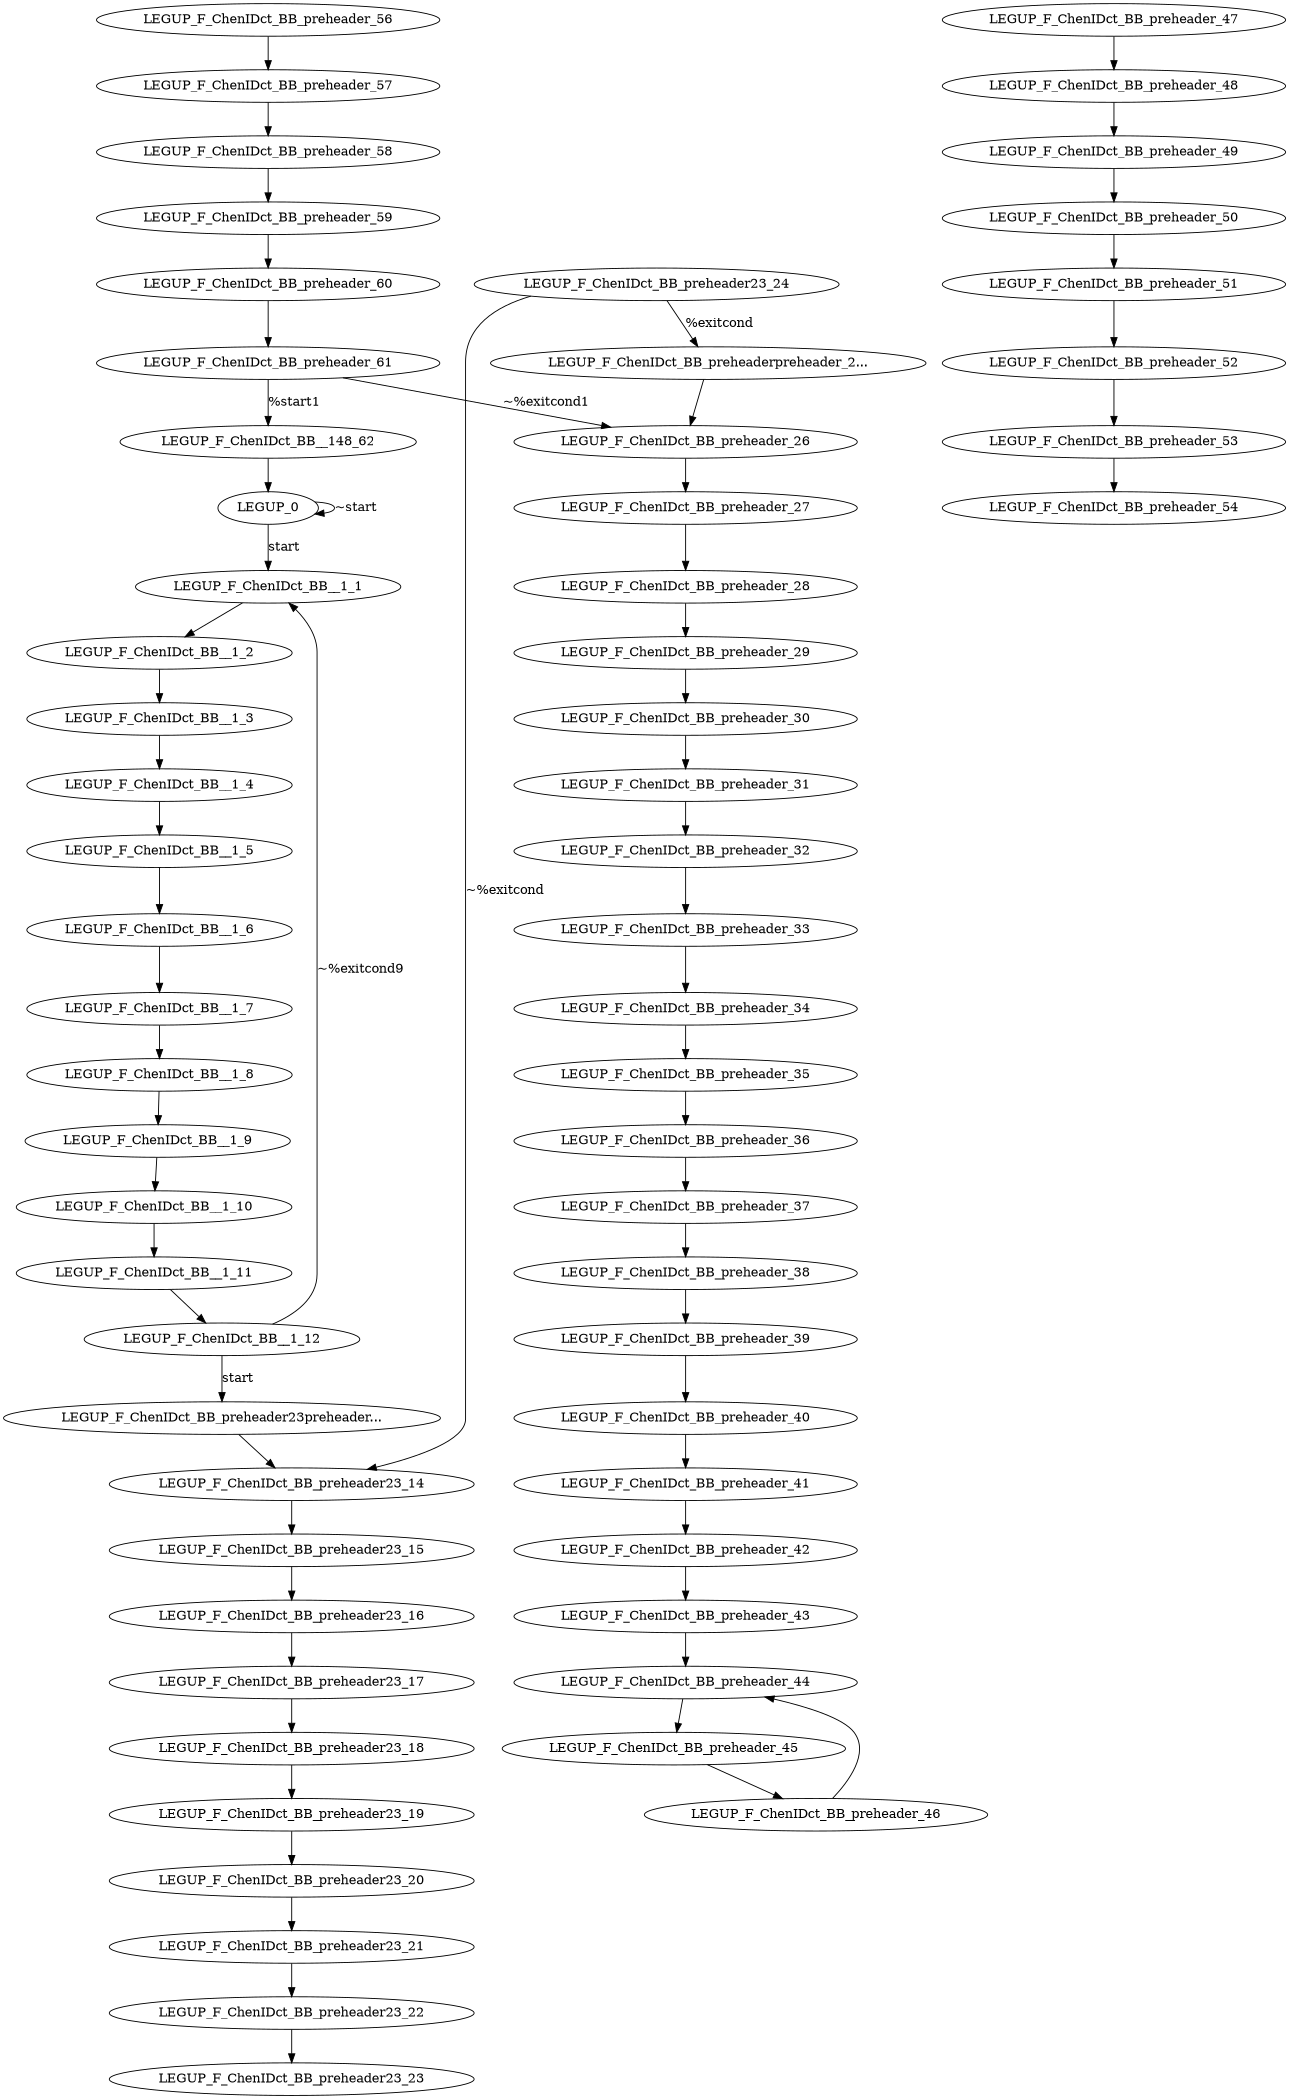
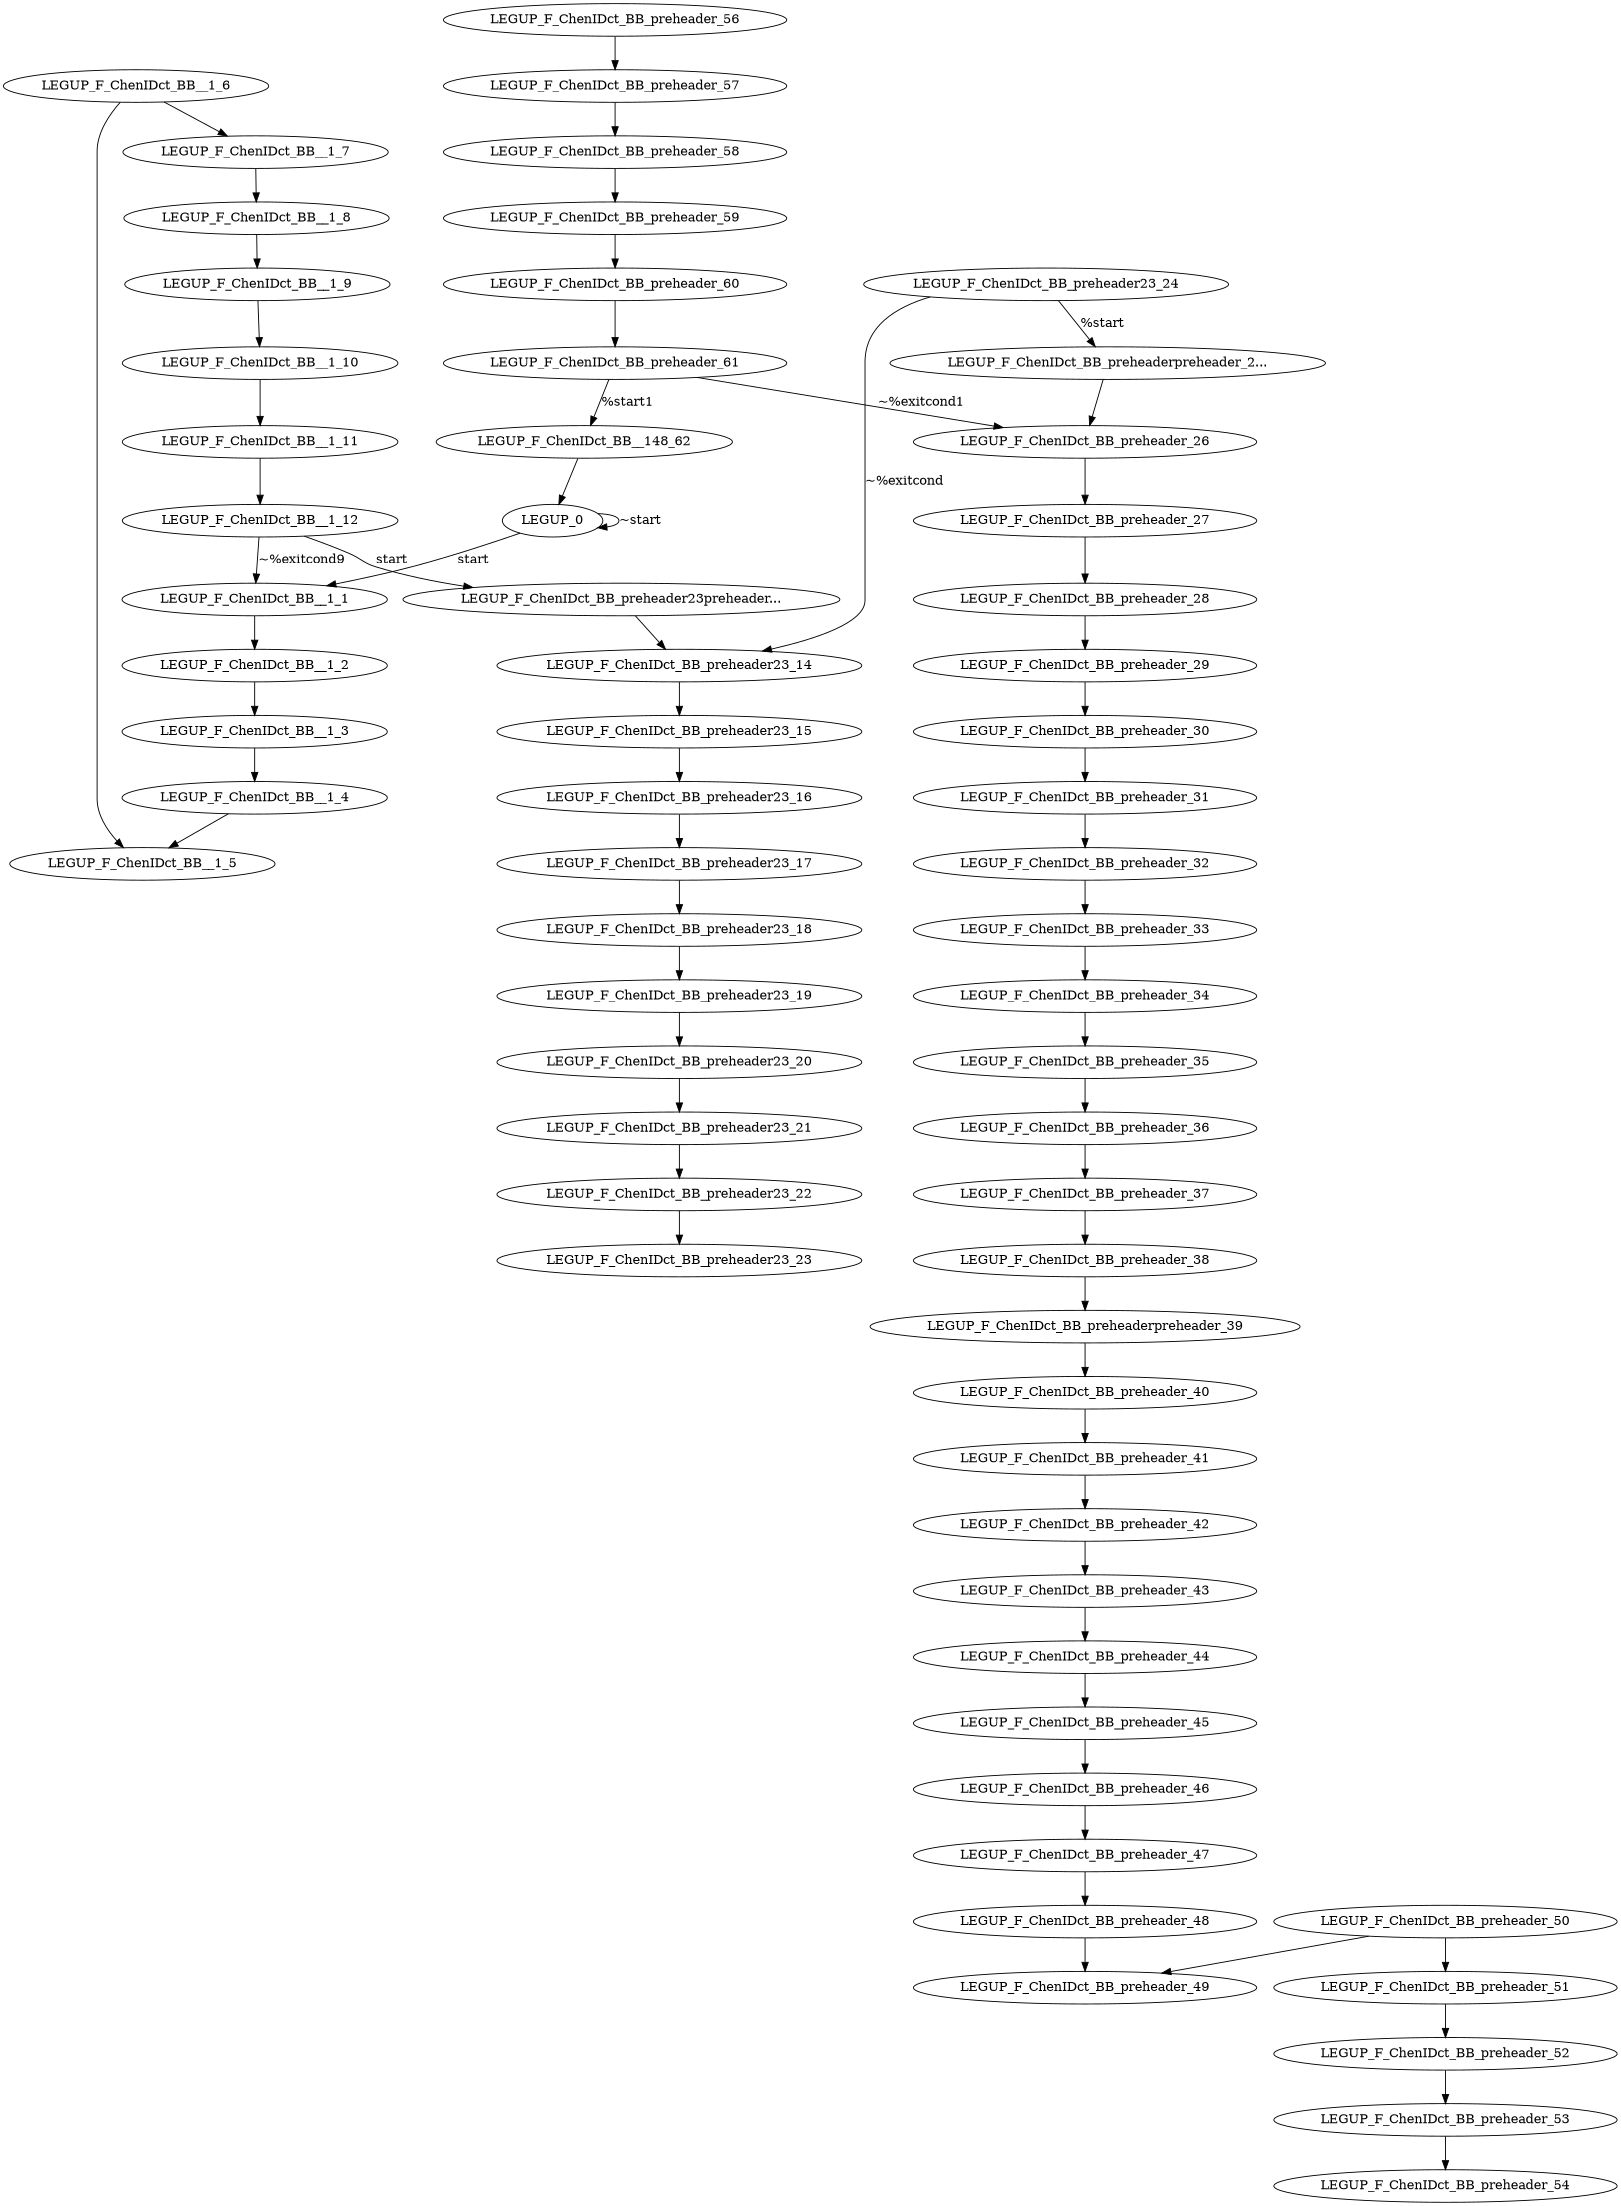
  digraph {
    n1 [label=LEGUP_F_ChenIDct_BB__1_1]
    n2 [label=LEGUP_F_ChenIDct_BB__1_2]
    n3 [label=LEGUP_F_ChenIDct_BB__1_3]
    n4 [label=LEGUP_0]
    n5 [label=LEGUP_F_ChenIDct_BB__1_4]
    n6 [label=LEGUP_F_ChenIDct_BB__1_5]
    n7 [label=LEGUP_F_ChenIDct_BB__1_6]
    n8 [label=LEGUP_F_ChenIDct_BB__1_7]
    n9 [label=LEGUP_F_ChenIDct_BB__1_8]
    n10 [label=LEGUP_F_ChenIDct_BB__1_9]
    n11 [label=LEGUP_F_ChenIDct_BB__1_10]
    n12 [label=LEGUP_F_ChenIDct_BB__1_11]
    n13 [label=LEGUP_F_ChenIDct_BB__1_12]
    n14 [label="LEGUP_F_ChenIDct_BB_preheader23preheader..."]
    n15 [label=LEGUP_F_ChenIDct_BB_preheader23_14]
    n16 [label=LEGUP_F_ChenIDct_BB_preheader23_15]
    n17 [label=LEGUP_F_ChenIDct_BB_preheader23_16]
    n18 [label=LEGUP_F_ChenIDct_BB_preheader23_17]
    n19 [label=LEGUP_F_ChenIDct_BB_preheader23_18]
    n20 [label=LEGUP_F_ChenIDct_BB_preheader23_19]
    n21 [label=LEGUP_F_ChenIDct_BB_preheader23_20]
    n22 [label=LEGUP_F_ChenIDct_BB_preheader23_21]
    n23 [label=LEGUP_F_ChenIDct_BB_preheader23_22]
    n24 [label=LEGUP_F_ChenIDct_BB_preheader23_23]
    n25 [label=LEGUP_F_ChenIDct_BB_preheader23_24]
    n26 [label="LEGUP_F_ChenIDct_BB_preheaderpreheader_2..."]
    n27 [label=LEGUP_F_ChenIDct_BB_preheader_26]
    n28 [label=LEGUP_F_ChenIDct_BB_preheader_27]
    n29 [label=LEGUP_F_ChenIDct_BB_preheader_28]
    n30 [label=LEGUP_F_ChenIDct_BB_preheader_29]
    n31 [label=LEGUP_F_ChenIDct_BB_preheader_30]
    n32 [label=LEGUP_F_ChenIDct_BB_preheader_31]
    n33 [label=LEGUP_F_ChenIDct_BB_preheader_32]
    n34 [label=LEGUP_F_ChenIDct_BB_preheader_33]
    n35 [label=LEGUP_F_ChenIDct_BB_preheader_34]
    n36 [label=LEGUP_F_ChenIDct_BB_preheader_35]
    n37 [label=LEGUP_F_ChenIDct_BB_preheader_36]
    n38 [label=LEGUP_F_ChenIDct_BB_preheader_37]
    n39 [label=LEGUP_F_ChenIDct_BB_preheader_38]
-   n40 [label=LEGUP_F_ChenIDct_BB_preheader_39]
+   n40 [label=LEGUP_F_ChenIDct_BB_preheaderpreheader_39]
    n41 [label=LEGUP_F_ChenIDct_BB_preheader_40]
    n42 [label=LEGUP_F_ChenIDct_BB_preheader_41]
    n43 [label=LEGUP_F_ChenIDct_BB_preheader_42]
    n44 [label=LEGUP_F_ChenIDct_BB_preheader_43]
    n45 [label=LEGUP_F_ChenIDct_BB_preheader_44]
    n46 [label=LEGUP_F_ChenIDct_BB_preheader_45]
    n47 [label=LEGUP_F_ChenIDct_BB_preheader_46]
    n48 [label=LEGUP_F_ChenIDct_BB_preheader_47]
    n49 [label=LEGUP_F_ChenIDct_BB_preheader_48]
    n50 [label=LEGUP_F_ChenIDct_BB_preheader_49]
    n51 [label=LEGUP_F_ChenIDct_BB_preheader_50]
    n52 [label=LEGUP_F_ChenIDct_BB_preheader_51]
    n53 [label=LEGUP_F_ChenIDct_BB_preheader_52]
    n54 [label=LEGUP_F_ChenIDct_BB_preheader_53]
    n55 [label=LEGUP_F_ChenIDct_BB_preheader_54]
    n56 [label=LEGUP_F_ChenIDct_BB_preheader_56]
    n57 [label=LEGUP_F_ChenIDct_BB_preheader_57]
    n58 [label=LEGUP_F_ChenIDct_BB_preheader_58]
    n59 [label=LEGUP_F_ChenIDct_BB_preheader_59]
    n60 [label=LEGUP_F_ChenIDct_BB_preheader_60]
    n61 [label=LEGUP_F_ChenIDct_BB_preheader_61]
    n62 [label=LEGUP_F_ChenIDct_BB__148_62]
    n1 -> n2
    n2 -> n3
    n3 -> n5
    n4 -> n1 [label=start]
    n4 -> n4 [label="~start"]
    n5 -> n6
-   n6 -> n7
+   n7 -> n6
    n7 -> n8
    n8 -> n9
    n9 -> n10
    n10 -> n11
    n11 -> n12
    n12 -> n13
    n13 -> n1 [label="~%exitcond9"]
    n13 -> n14 [label=start]
    n14 -> n15
    n15 -> n16
    n16 -> n17
    n17 -> n18
    n18 -> n19
    n19 -> n20
    n20 -> n21
    n21 -> n22
    n22 -> n23
    n23 -> n24
    n25 -> n15 [label="~%exitcond"]
-   n25 -> n26 [label="%exitcond"]
+   n25 -> n26 [label="%start"]
    n26 -> n27
    n27 -> n28
    n28 -> n29
    n29 -> n30
    n30 -> n31
    n31 -> n32
    n32 -> n33
    n33 -> n34
    n34 -> n35
    n35 -> n36
    n36 -> n37
    n37 -> n38
    n38 -> n39
    n39 -> n40
    n40 -> n41
    n41 -> n42
    n42 -> n43
    n43 -> n44
    n44 -> n45
    n45 -> n46
    n46 -> n47
-   n47 -> n45
+   n47 -> n48
    n48 -> n49
    n49 -> n50
-   n50 -> n51
+   n51 -> n50
    n51 -> n52
    n52 -> n53
    n53 -> n54
    n54 -> n55
    n56 -> n57
    n57 -> n58
    n58 -> n59
    n59 -> n60
    n60 -> n61
    n61 -> n27 [label="~%exitcond1"]
    n61 -> n62 [label="%start1"]
    n62 -> n4
  }
